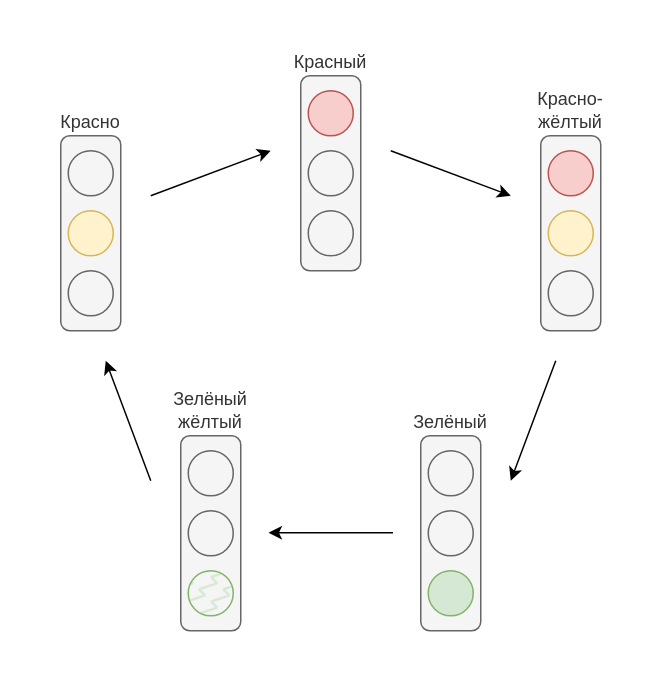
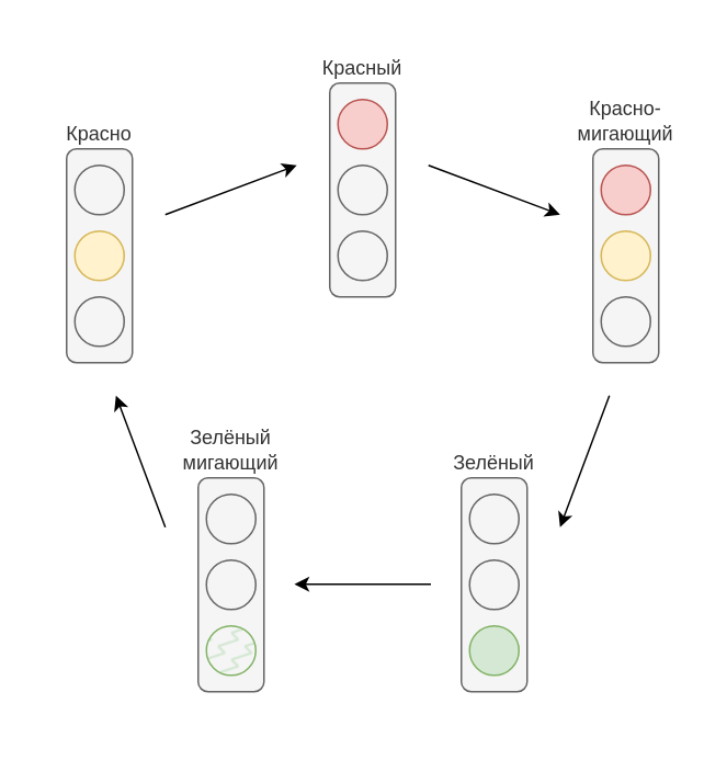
  <mxCell id="0" />
  <mxCell id="1" parent="0" />
  <mxCell id="2" value="" style="rounded=0;whiteSpace=wrap;html=1;strokeColor=none;" vertex="1" parent="1"><mxGeometry x="20" y="20" width="400" height="420" as="geometry" /></mxCell>
  <mxCell id="3" value="Красно" style="rounded=1;whiteSpace=wrap;html=1;fillColor=#f5f5f5;fontColor=#333333;strokeColor=#666666;labelPosition=center;verticalLabelPosition=top;align=center;verticalAlign=bottom;" vertex="1" parent="1"><mxGeometry x="40" y="90" width="40" height="130" as="geometry" /></mxCell>
  <mxCell id="4" value="" style="ellipse;whiteSpace=wrap;html=1;aspect=fixed;fillColor=#f5f5f5;strokeColor=#666666;fontColor=#333333;" vertex="1" parent="1"><mxGeometry x="45" y="100" width="30" height="30" as="geometry" /></mxCell>
  <mxCell id="5" value="" style="ellipse;whiteSpace=wrap;html=1;aspect=fixed;fillColor=#fff2cc;strokeColor=#d6b656;" vertex="1" parent="1"><mxGeometry x="45" y="140" width="30" height="30" as="geometry" /></mxCell>
  <mxCell id="6" value="" style="ellipse;whiteSpace=wrap;html=1;aspect=fixed;fillColor=#f5f5f5;strokeColor=#666666;fontColor=#333333;" vertex="1" parent="1"><mxGeometry x="45" y="180" width="30" height="30" as="geometry" /></mxCell>
  <mxCell id="7" value="Красный" style="rounded=1;whiteSpace=wrap;html=1;fillColor=#f5f5f5;fontColor=#333333;strokeColor=#666666;labelPosition=center;verticalLabelPosition=top;align=center;verticalAlign=bottom;" vertex="1" parent="1"><mxGeometry x="200" y="50" width="40" height="130" as="geometry" /></mxCell>
  <mxCell id="8" value="" style="ellipse;whiteSpace=wrap;html=1;aspect=fixed;fillColor=#f8cecc;strokeColor=#b85450;" vertex="1" parent="1"><mxGeometry x="205" y="60" width="30" height="30" as="geometry" /></mxCell>
  <mxCell id="9" value="" style="ellipse;whiteSpace=wrap;html=1;aspect=fixed;fillColor=#f5f5f5;strokeColor=#666666;fontColor=#333333;" vertex="1" parent="1"><mxGeometry x="205" y="100" width="30" height="30" as="geometry" /></mxCell>
  <mxCell id="10" value="" style="ellipse;whiteSpace=wrap;html=1;aspect=fixed;fillColor=#f5f5f5;strokeColor=#666666;fontColor=#333333;" vertex="1" parent="1"><mxGeometry x="205" y="140" width="30" height="30" as="geometry" /></mxCell>
- <mxCell id="11" value="Красно-жёлтый" style="rounded=1;whiteSpace=wrap;html=1;fillColor=#f5f5f5;fontColor=#333333;strokeColor=#666666;labelPosition=center;verticalLabelPosition=top;align=center;verticalAlign=bottom;" vertex="1" parent="1"><mxGeometry x="360" y="90" width="40" height="130" as="geometry" /></mxCell>
+ <mxCell id="11" value="Красно-мигающий" style="rounded=1;whiteSpace=wrap;html=1;fillColor=#f5f5f5;fontColor=#333333;strokeColor=#666666;labelPosition=center;verticalLabelPosition=top;align=center;verticalAlign=bottom;" vertex="1" parent="1"><mxGeometry x="360" y="90" width="40" height="130" as="geometry" /></mxCell>
  <mxCell id="12" value="" style="ellipse;whiteSpace=wrap;html=1;aspect=fixed;fillColor=#f8cecc;strokeColor=#b85450;" vertex="1" parent="1"><mxGeometry x="365" y="100" width="30" height="30" as="geometry" /></mxCell>
  <mxCell id="13" value="" style="ellipse;whiteSpace=wrap;html=1;aspect=fixed;fillColor=#fff2cc;strokeColor=#d6b656;" vertex="1" parent="1"><mxGeometry x="365" y="140" width="30" height="30" as="geometry" /></mxCell>
  <mxCell id="14" value="" style="ellipse;whiteSpace=wrap;html=1;aspect=fixed;fillColor=#f5f5f5;strokeColor=#666666;fontColor=#333333;" vertex="1" parent="1"><mxGeometry x="365" y="180" width="30" height="30" as="geometry" /></mxCell>
- <mxCell id="15" value="Зелёный жёлтый" style="rounded=1;whiteSpace=wrap;html=1;fillColor=#f5f5f5;fontColor=#333333;strokeColor=#666666;labelPosition=center;verticalLabelPosition=top;align=center;verticalAlign=bottom;" vertex="1" parent="1"><mxGeometry x="120" y="290" width="40" height="130" as="geometry" /></mxCell>
+ <mxCell id="15" value="Зелёный мигающий" style="rounded=1;whiteSpace=wrap;html=1;fillColor=#f5f5f5;fontColor=#333333;strokeColor=#666666;labelPosition=center;verticalLabelPosition=top;align=center;verticalAlign=bottom;" vertex="1" parent="1"><mxGeometry x="120" y="290" width="40" height="130" as="geometry" /></mxCell>
  <mxCell id="16" value="" style="ellipse;whiteSpace=wrap;html=1;aspect=fixed;fillColor=#f5f5f5;strokeColor=#666666;fontColor=#333333;" vertex="1" parent="1"><mxGeometry x="125" y="300" width="30" height="30" as="geometry" /></mxCell>
  <mxCell id="17" value="" style="ellipse;whiteSpace=wrap;html=1;aspect=fixed;fillColor=#f5f5f5;strokeColor=#666666;fontColor=#333333;" vertex="1" parent="1"><mxGeometry x="125" y="340" width="30" height="30" as="geometry" /></mxCell>
  <mxCell id="18" value="" style="ellipse;whiteSpace=wrap;html=1;aspect=fixed;fillColor=#d5e8d4;strokeColor=#82b366;fillStyle=zigzag-line;" vertex="1" parent="1"><mxGeometry x="125" y="380" width="30" height="30" as="geometry" /></mxCell>
  <mxCell id="19" value="Зелёный" style="rounded=1;whiteSpace=wrap;html=1;fillColor=#f5f5f5;fontColor=#333333;strokeColor=#666666;labelPosition=center;verticalLabelPosition=top;align=center;verticalAlign=bottom;" vertex="1" parent="1"><mxGeometry x="280" y="290" width="40" height="130" as="geometry" /></mxCell>
  <mxCell id="20" value="" style="ellipse;whiteSpace=wrap;html=1;aspect=fixed;fillColor=#f5f5f5;strokeColor=#666666;fontColor=#333333;" vertex="1" parent="1"><mxGeometry x="285" y="300" width="30" height="30" as="geometry" /></mxCell>
  <mxCell id="21" value="" style="ellipse;whiteSpace=wrap;html=1;aspect=fixed;fillColor=#f5f5f5;strokeColor=#666666;fontColor=#333333;" vertex="1" parent="1"><mxGeometry x="285" y="340" width="30" height="30" as="geometry" /></mxCell>
  <mxCell id="22" value="" style="ellipse;whiteSpace=wrap;html=1;aspect=fixed;fillColor=#d5e8d4;strokeColor=#82b366;" vertex="1" parent="1"><mxGeometry x="285" y="380" width="30" height="30" as="geometry" /></mxCell>
  <mxCell id="23" value="" style="endArrow=classic;html=1;rounded=0;" edge="1" parent="1"><mxGeometry width="50" height="50" relative="1" as="geometry"><mxPoint x="260" y="100" as="sourcePoint" /><mxPoint x="340" y="130" as="targetPoint" /></mxGeometry></mxCell>
  <mxCell id="24" value="" style="endArrow=classic;html=1;rounded=0;" edge="1" parent="1"><mxGeometry width="50" height="50" relative="1" as="geometry"><mxPoint x="100" y="130" as="sourcePoint" /><mxPoint x="180" y="100" as="targetPoint" /></mxGeometry></mxCell>
  <mxCell id="25" value="" style="endArrow=classic;html=1;rounded=0;" edge="1" parent="1"><mxGeometry width="50" height="50" relative="1" as="geometry"><mxPoint x="370" y="240" as="sourcePoint" /><mxPoint x="340" y="320" as="targetPoint" /></mxGeometry></mxCell>
  <mxCell id="26" value="" style="endArrow=classic;html=1;rounded=0;" edge="1" parent="1"><mxGeometry width="50" height="50" relative="1" as="geometry"><mxPoint x="261.5" y="354.66" as="sourcePoint" /><mxPoint x="178.5" y="354.66" as="targetPoint" /></mxGeometry></mxCell>
  <mxCell id="27" value="" style="endArrow=classic;html=1;rounded=0;" edge="1" parent="1"><mxGeometry width="50" height="50" relative="1" as="geometry"><mxPoint x="100" y="320" as="sourcePoint" /><mxPoint x="70" y="240" as="targetPoint" /></mxGeometry></mxCell>
